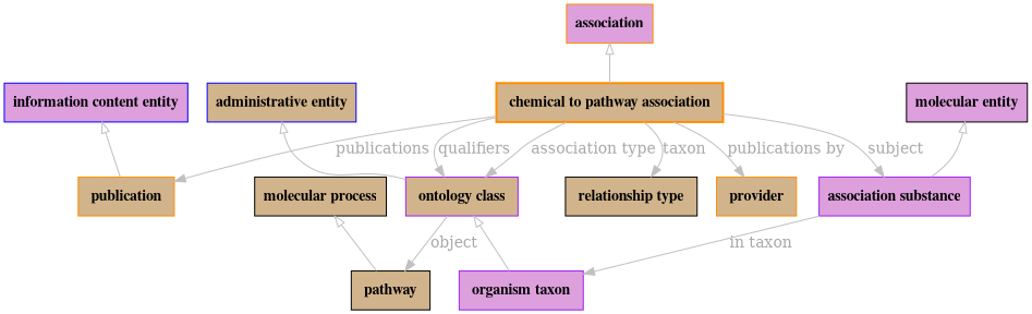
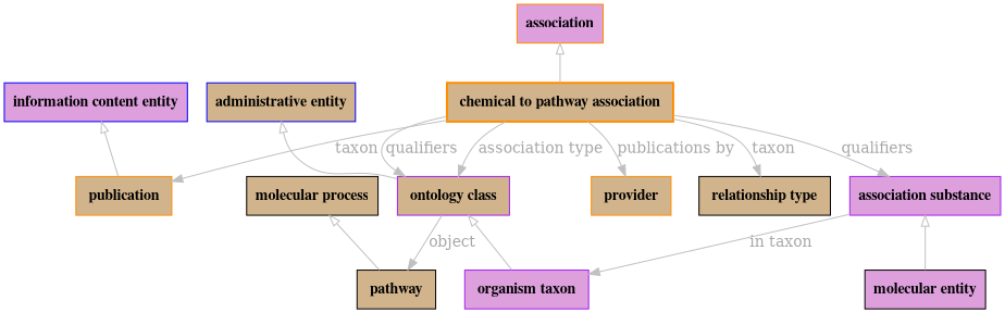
  digraph {
    fontsize=32
    penwidth=5
    node [color=darkorange fillcolor=tan fontname="times bold" shape=rectangle style="solid,filled"]
    edge [color=gray fontcolor=darkgray]
    n1 [label=" chemical to pathway association " style="bold,filled"]
    n2 [label=" provider "]
    n3 [label=" publication "]
    n4 [color=purple label=" ontology class "]
    n5 [color=black label=" relationship type "]
    n6 [color=purple fillcolor=plum label="association substance"]
    n7 [color=black label=" pathway "]
    n8 [color=purple fillcolor=plum label=" organism taxon "]
    association [fillcolor=plum style=filled]
    "administrative entity" [color=blue style=filled]
    "information content entity" [color=blue fillcolor=plum style=filled]
    n12 [color=black label="molecular process" style=filled]
    "molecular entity" [color=black fillcolor=plum style=filled]
    n1 -> n2 [label="publications by"]
-   n1 -> n3 [label=publications]
+   n1 -> n3 [label=taxon]
    n1 -> n4 [label=qualifiers]
    n1 -> n4 [label="association type"]
    n1 -> n5 [label=taxon]
-   n1 -> n6 [label=subject]
+   n1 -> n6 [label=qualifiers]
    n4 -> n7 [label=object]
    n4 -> n8 [arrowtail=onormal dir=back]
    n6 -> n8 [label="in taxon"]
    association -> n1 [arrowtail=onormal dir=back]
    "administrative entity" -> n4 [arrowtail=onormal dir=back]
    "information content entity" -> n3 [arrowtail=onormal dir=back]
    n12 -> n7 [arrowtail=onormal dir=back]
-   "molecular entity" -> n6 [arrowtail=onormal dir=back]
+   n6 -> "molecular entity" [arrowtail=onormal dir=back]
  }
